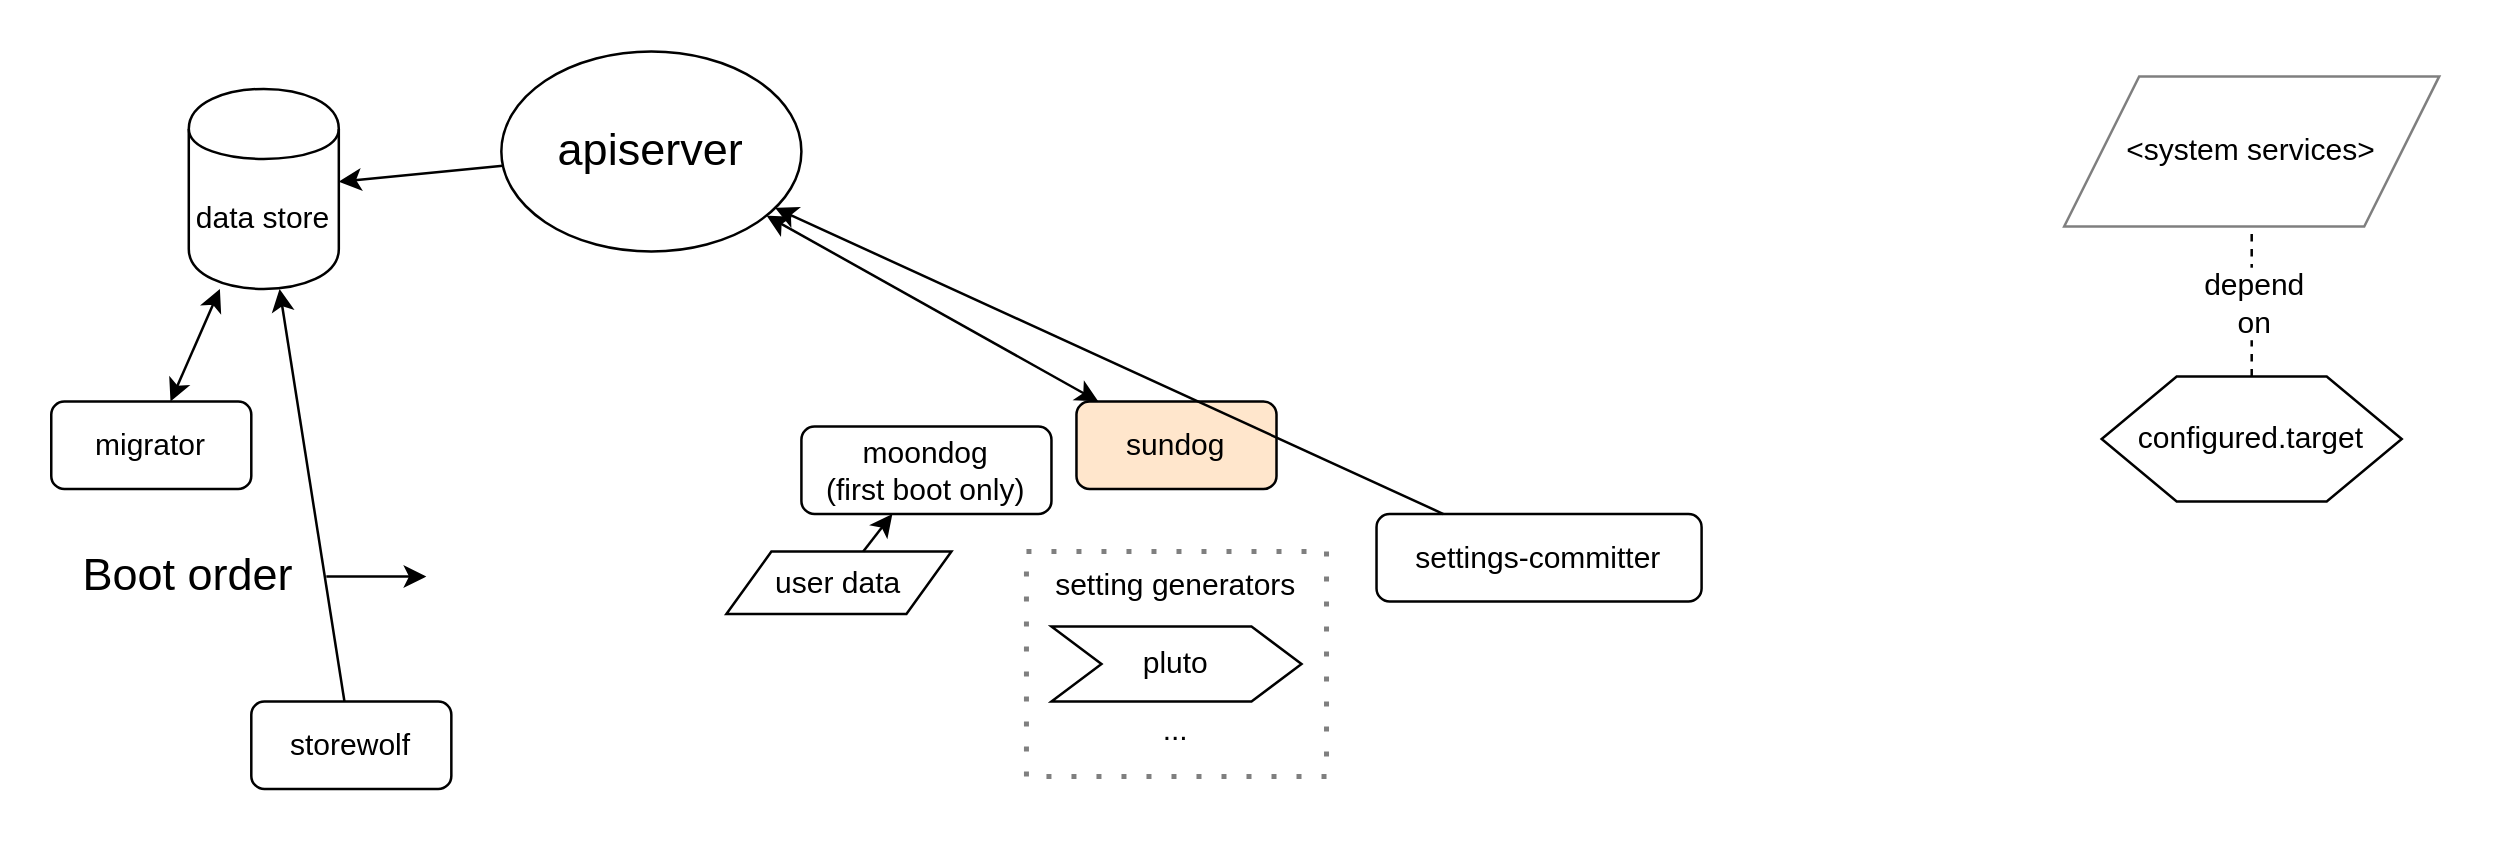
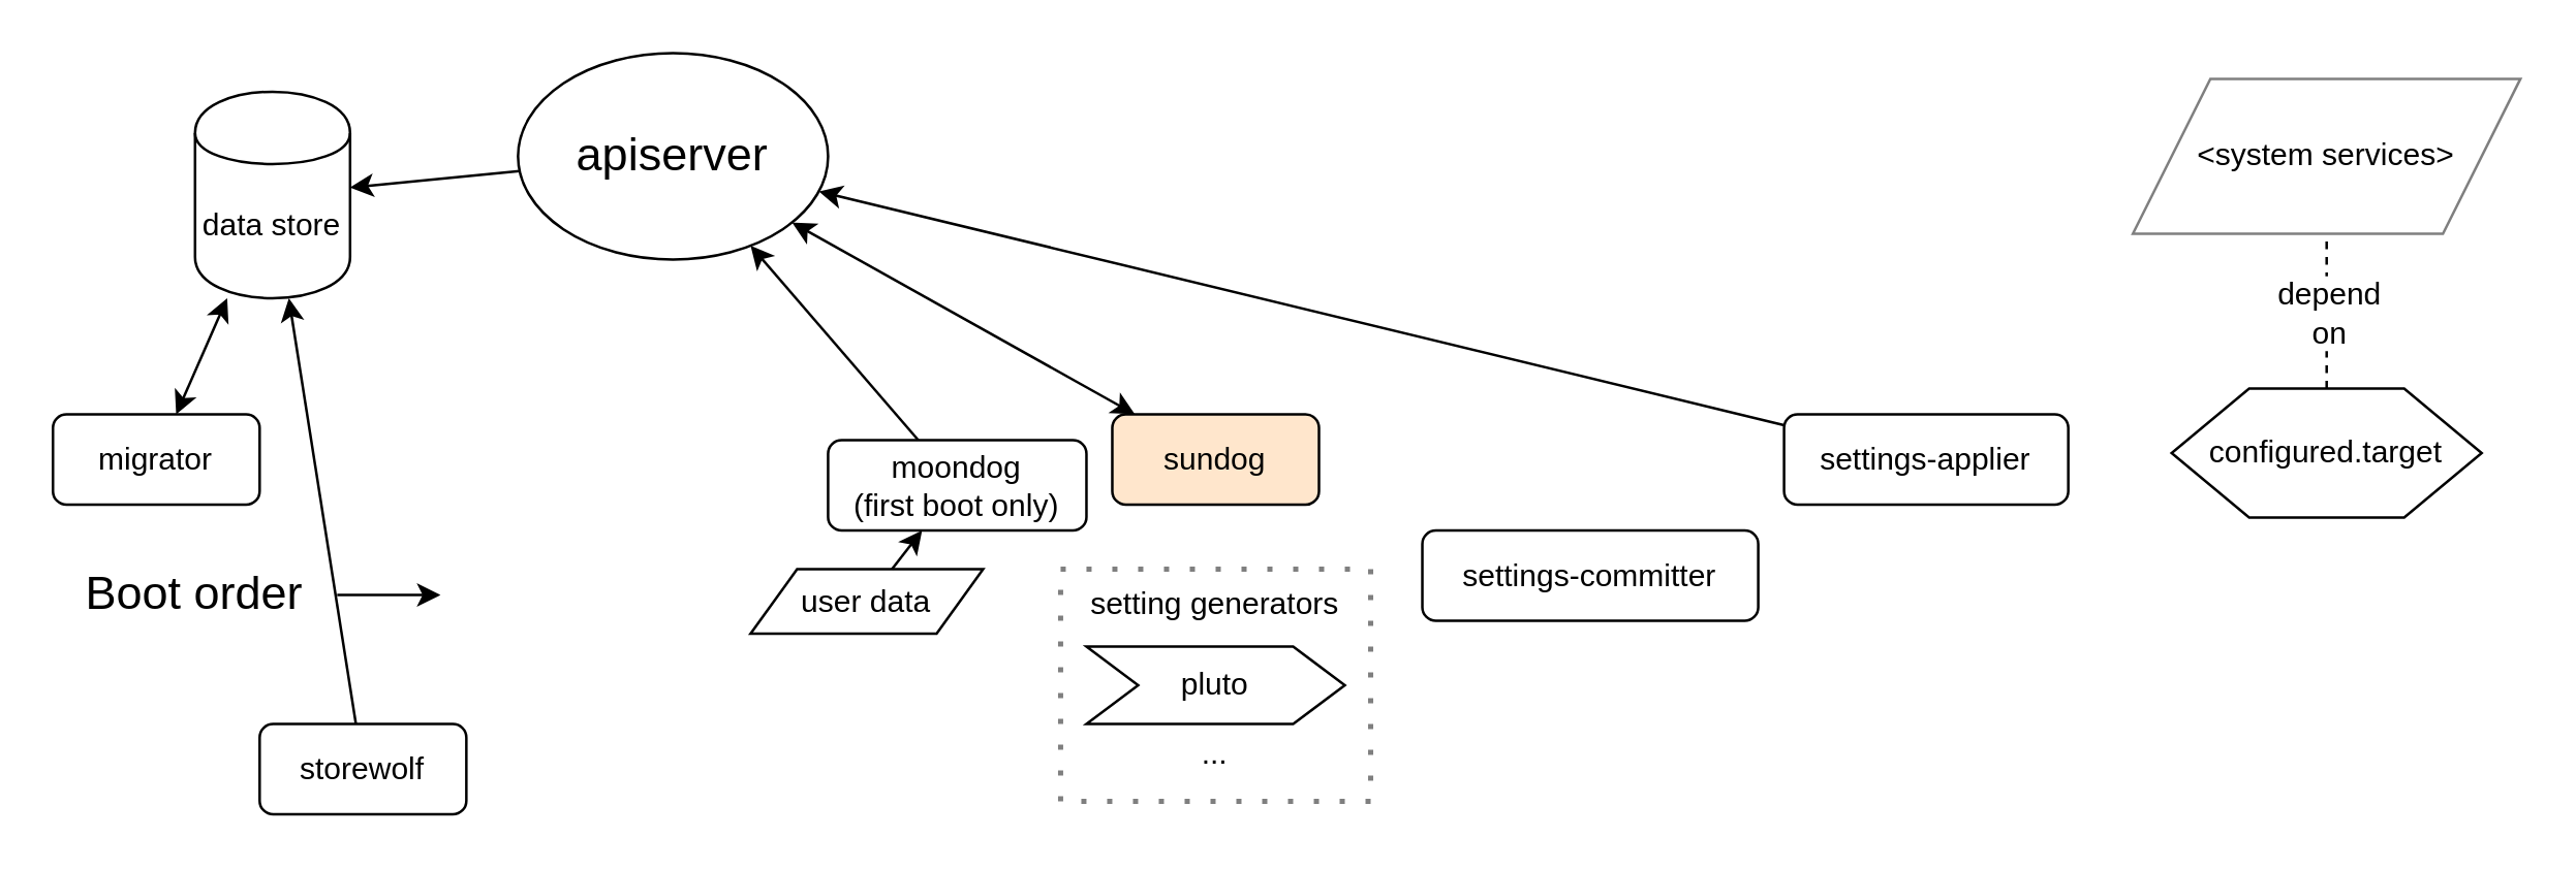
  <mxCell id="0" />
  <mxCell id="1" parent="0" />
  <mxCell id="2" value="&lt;div&gt;migrator&lt;/div&gt;" style="rounded=1;whiteSpace=wrap;html=1;" parent="1" vertex="1"><mxGeometry y="160" width="80" height="35" as="geometry" x="20" /></mxCell>
  <mxCell id="3" value="storewolf" style="rounded=1;whiteSpace=wrap;html=1;" parent="1" vertex="1"><mxGeometry x="100" y="280" width="80" height="35" as="geometry" /></mxCell>
  <mxCell id="4" value="data store" style="shape=cylinder;whiteSpace=wrap;html=1;boundedLbl=1;backgroundOutline=1;" parent="1" vertex="1"><mxGeometry x="75" y="35" width="60" height="80" as="geometry" /></mxCell>
  <mxCell id="5" value="&lt;div&gt;moondog&lt;/div&gt;&lt;div&gt;(first boot only)&lt;br&gt;&lt;/div&gt;" style="rounded=1;whiteSpace=wrap;html=1;" parent="1" vertex="1"><mxGeometry x="320" y="170" width="100" height="35" as="geometry" /></mxCell>
  <mxCell id="6" value="apiserver" style="ellipse;whiteSpace=wrap;html=1;fontSize=18;" parent="1" vertex="1"><mxGeometry x="200" y="20" width="120" height="80" as="geometry" /></mxCell>
  <mxCell id="7" value="sundog" style="rounded=1;whiteSpace=wrap;html=1;fillColor=#ffe6cc;" parent="1" vertex="1"><mxGeometry x="430" y="160" width="80" height="35" as="geometry" /></mxCell>
  <mxCell id="8" value="settings-committer" style="rounded=1;whiteSpace=wrap;html=1;" parent="1" vertex="1"><mxGeometry x="550" y="205" width="130" height="35" as="geometry" /></mxCell>
+ <mxCell id="9" value="settings-applier" style="rounded=1;whiteSpace=wrap;html=1;" parent="1" vertex="1"><mxGeometry x="690" y="160" width="110" height="35" as="geometry" /></mxCell>
  <mxCell id="10" value="configured.target" style="shape=hexagon;perimeter=hexagonPerimeter2;whiteSpace=wrap;html=1;" parent="1" vertex="1"><mxGeometry x="840" y="150" width="120" height="50" as="geometry" /></mxCell>
  <mxCell id="11" value="" style="endArrow=classic;startArrow=classic;html=1;startFill=1;" parent="1" source="2" target="4" edge="1"><mxGeometry width="50" height="50" relative="1" as="geometry"><mxPoint x="30" y="120" as="sourcePoint" /><mxPoint x="80" y="70" as="targetPoint" /></mxGeometry></mxCell>
  <mxCell id="12" value="" style="endArrow=classic;startArrow=none;html=1;startFill=0;" parent="1" source="3" target="4" edge="1"><mxGeometry width="50" height="50" relative="1" as="geometry"><mxPoint x="-100" y="420" as="sourcePoint" /><mxPoint x="-50" y="370" as="targetPoint" /></mxGeometry></mxCell>
+ <mxCell id="13" value="" style="endArrow=classic;html=1;" parent="1" source="5" target="6" edge="1"><mxGeometry width="50" height="50" relative="1" as="geometry"><mxPoint x="-90" y="420" as="sourcePoint" /><mxPoint x="-40" y="370" as="targetPoint" /></mxGeometry></mxCell>
  <mxCell id="14" value="" style="endArrow=classic;html=1;" parent="1" source="6" target="4" edge="1"><mxGeometry width="50" height="50" relative="1" as="geometry"><mxPoint x="-90" y="420" as="sourcePoint" /><mxPoint x="-40" y="370" as="targetPoint" /></mxGeometry></mxCell>
  <mxCell id="15" value="" style="endArrow=classic;html=1;startArrow=classic;startFill=1;" parent="1" source="7" target="6" edge="1"><mxGeometry width="50" height="50" relative="1" as="geometry"><mxPoint x="-90" y="320" as="sourcePoint" /><mxPoint x="-40" y="270" as="targetPoint" /></mxGeometry></mxCell>
  <mxCell id="16" value="" style="group" parent="1" vertex="1" connectable="0"><mxGeometry x="410" y="220" width="120" height="90" as="geometry" /></mxCell>
  <mxCell id="17" value="&lt;div&gt;setting generators&lt;/div&gt;&lt;div&gt;&lt;br&gt;&lt;/div&gt;&lt;div&gt;&lt;br&gt;&lt;/div&gt;&lt;div&gt;&lt;br&gt;&lt;/div&gt;&lt;div&gt;...&lt;br&gt;&lt;/div&gt;" style="rounded=0;whiteSpace=wrap;html=1;dashed=1;dashPattern=1 4;fillColor=#ffffff;opacity=50;strokeWidth=2;verticalAlign=top;" parent="16" vertex="1"><mxGeometry width="120" height="90" as="geometry" /></mxCell>
  <mxCell id="18" value="pluto" style="shape=step;perimeter=stepPerimeter;whiteSpace=wrap;html=1;fixedSize=1;" parent="16" vertex="1"><mxGeometry x="10" y="30" width="100" height="30" as="geometry" /></mxCell>
- <mxCell id="19" value="" style="endArrow=classic;html=1;" parent="1" source="8" target="6" edge="1"><mxGeometry width="50" height="50" relative="1" as="geometry"><mxPoint x="-90" y="390" as="sourcePoint" /><mxPoint x="-40" y="340" as="targetPoint" /></mxGeometry></mxCell>
+ <mxCell id="20" value="" style="endArrow=classic;html=1;" parent="1" source="9" target="6" edge="1"><mxGeometry width="50" height="50" relative="1" as="geometry"><mxPoint x="-90" y="470" as="sourcePoint" /><mxPoint x="-40" y="420" as="targetPoint" /></mxGeometry></mxCell>
  <mxCell id="21" value="&amp;lt;system services&amp;gt;" style="shape=parallelogram;perimeter=parallelogramPerimeter;whiteSpace=wrap;html=1;strokeWidth=1;fillColor=#ffffff;opacity=50;" parent="1" vertex="1"><mxGeometry x="825" y="30" width="150" height="60" as="geometry" /></mxCell>
  <mxCell id="22" value="" style="endArrow=none;dashed=1;html=1;" parent="1" source="10" target="21" edge="1"><mxGeometry width="50" height="50" relative="1" as="geometry"><mxPoint x="-110" y="390" as="sourcePoint" /><mxPoint x="-60" y="340" as="targetPoint" /></mxGeometry></mxCell>
  <mxCell id="23" value="&lt;div&gt;depend&lt;/div&gt;&lt;div&gt;on&lt;/div&gt;" style="text;html=1;resizable=0;points=[];align=center;verticalAlign=middle;labelBackgroundColor=#ffffff;" parent="22" vertex="1" connectable="0"><mxGeometry x="-0.492" y="-5" relative="1" as="geometry"><mxPoint x="-5" y="-15" as="offset" /></mxGeometry></mxCell>
  <mxCell id="24" value="Boot order" style="text;html=1;strokeColor=none;fillColor=none;align=center;verticalAlign=middle;whiteSpace=wrap;rounded=0;opacity=50;fontSize=18;" parent="1" vertex="1"><mxGeometry y="220" width="110" height="20" as="geometry" x="20" /></mxCell>
  <mxCell id="25" value="" style="endArrow=classic;html=1;fontSize=18;" parent="1" source="24" edge="1"><mxGeometry width="50" height="50" relative="1" as="geometry"><mxPoint x="30" y="380" as="sourcePoint" /><mxPoint x="170" y="230" as="targetPoint" /></mxGeometry></mxCell>
  <mxCell id="26" value="user data" style="shape=parallelogram;perimeter=parallelogramPerimeter;whiteSpace=wrap;html=1;" vertex="1" parent="1"><mxGeometry x="290" y="220" width="90" height="25" as="geometry" /></mxCell>
  <mxCell id="27" value="" style="endArrow=classic;html=1;" edge="1" parent="1" source="26" target="5"><mxGeometry width="50" height="50" relative="1" as="geometry"><mxPoint x="30" y="385" as="sourcePoint" /><mxPoint x="350" y="265" as="targetPoint" /></mxGeometry></mxCell>
